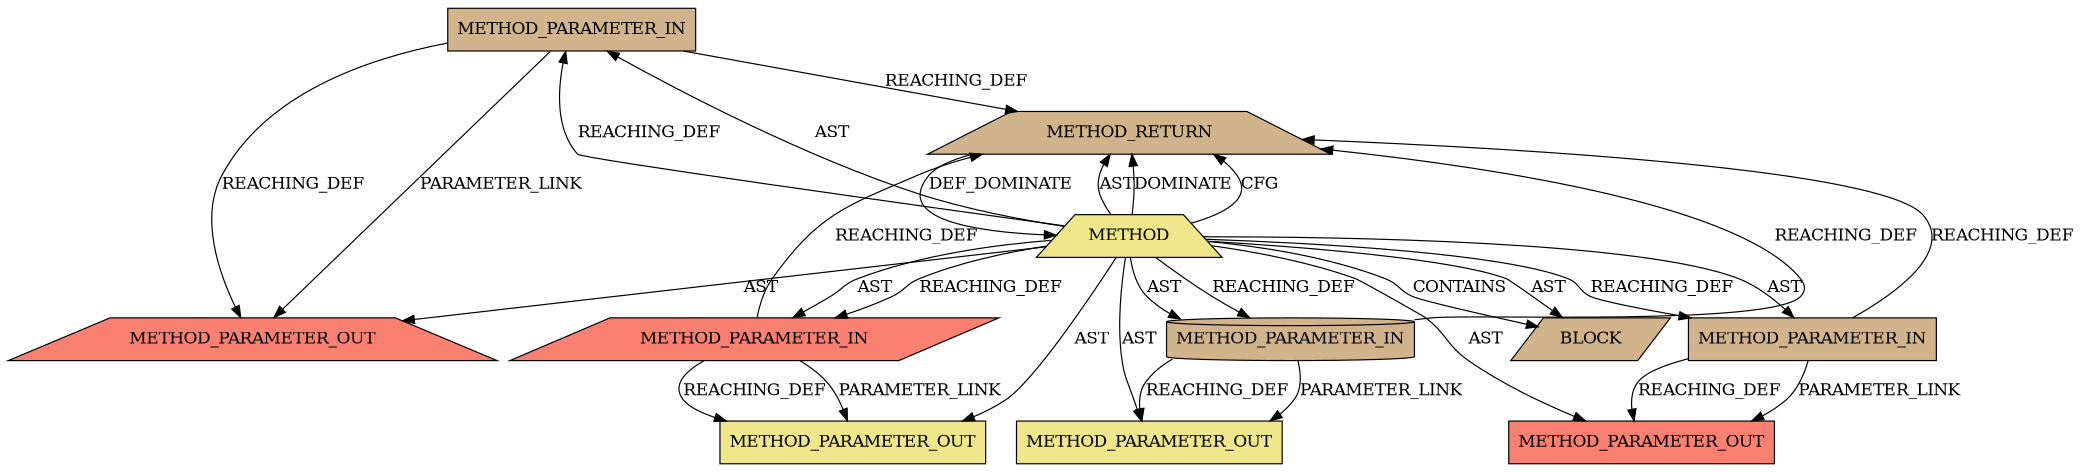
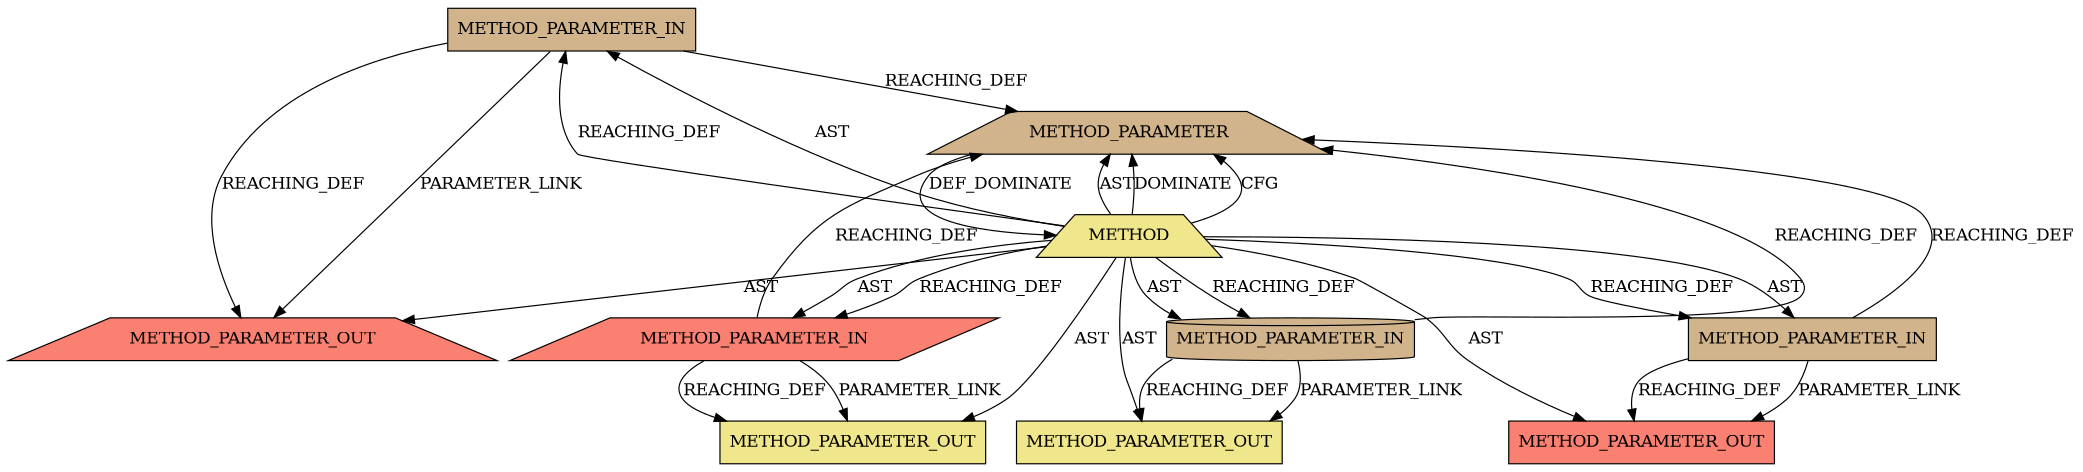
  digraph {
    node [CODE=p3 EVALUATION_STRATEGY=BY_VALUE IS_VARIADIC=false ORDER=2 TYPE_FULL_NAME=ANY fillcolor=tan shape=box style=filled]
    n1 [INDEX=3 NAME=p3 ORDER=3 label=METHOD_PARAMETER_IN]
-   n2 [CODE=RET label=METHOD_RETURN shape=trapezium IS_VARIADIC=""]
+   n2 [CODE=RET label=METHOD_PARAMETER shape=trapezium IS_VARIADIC=""]
    n3 [INDEX=3 NAME=p3 ORDER=3 fillcolor=salmon label=METHOD_PARAMETER_OUT shape=trapezium]
    n4 [AST_PARENT_FULL_NAME="<global>" AST_PARENT_TYPE=NAMESPACE_BLOCK CODE="<empty>" FILENAME="<empty>" FULL_NAME=ssl2_set_certificate IS_EXTERNAL=true NAME=ssl2_set_certificate ORDER=0 fillcolor=khaki label=METHOD shape=trapezium EVALUATION_STRATEGY="" IS_VARIADIC="" TYPE_FULL_NAME=""]
    n5 [CODE=p1 INDEX=1 NAME=p1 ORDER=1 fillcolor=salmon label=METHOD_PARAMETER_IN shape=parallelogram]
    n6 [CODE=p1 INDEX=1 NAME=p1 ORDER=1 fillcolor=khaki label=METHOD_PARAMETER_OUT]
    n7 [CODE=p4 INDEX=4 NAME=p4 ORDER=4 label=METHOD_PARAMETER_IN shape=cylinder]
    n8 [CODE=p4 INDEX=4 NAME=p4 ORDER=4 fillcolor=khaki label=METHOD_PARAMETER_OUT]
    n9 [CODE=p2 INDEX=2 NAME=p2 fillcolor=salmon label=METHOD_PARAMETER_OUT]
-   n10 [ARGUMENT_INDEX=1 CODE="<empty>" ORDER=1 label=BLOCK shape=parallelogram EVALUATION_STRATEGY="" IS_VARIADIC=""]
    n11 [CODE=p2 INDEX=2 NAME=p2 label=METHOD_PARAMETER_IN]
    n1 -> n2 [VARIABLE=p3 label=REACHING_DEF]
    n1 -> n3 [VARIABLE=p3 label=REACHING_DEF]
    n1 -> n3 [label=PARAMETER_LINK]
    n2 -> n4 [label=DEF_DOMINATE]
    n4 -> n1 [label=AST]
    n4 -> n1 [label=REACHING_DEF]
    n4 -> n2 [label=AST]
    n4 -> n2 [label=DOMINATE]
    n4 -> n2 [label=CFG]
    n4 -> n3 [label=AST]
    n4 -> n5 [label=AST]
    n4 -> n5 [label=REACHING_DEF]
    n4 -> n6 [label=AST]
    n4 -> n7 [label=REACHING_DEF]
    n4 -> n7 [label=AST]
    n4 -> n8 [label=AST]
    n4 -> n9 [label=AST]
-   n4 -> n10 [label=CONTAINS]
-   n4 -> n10 [label=AST]
    n4 -> n11 [label=AST]
    n4 -> n11 [label=REACHING_DEF]
    n5 -> n2 [VARIABLE=p1 label=REACHING_DEF]
    n5 -> n6 [VARIABLE=p1 label=REACHING_DEF]
    n5 -> n6 [label=PARAMETER_LINK]
    n7 -> n2 [VARIABLE=p4 label=REACHING_DEF]
    n7 -> n8 [label=PARAMETER_LINK]
    n7 -> n8 [VARIABLE=p4 label=REACHING_DEF]
    n11 -> n2 [VARIABLE=p2 label=REACHING_DEF]
    n11 -> n9 [label=PARAMETER_LINK]
    n11 -> n9 [VARIABLE=p2 label=REACHING_DEF]
  }
